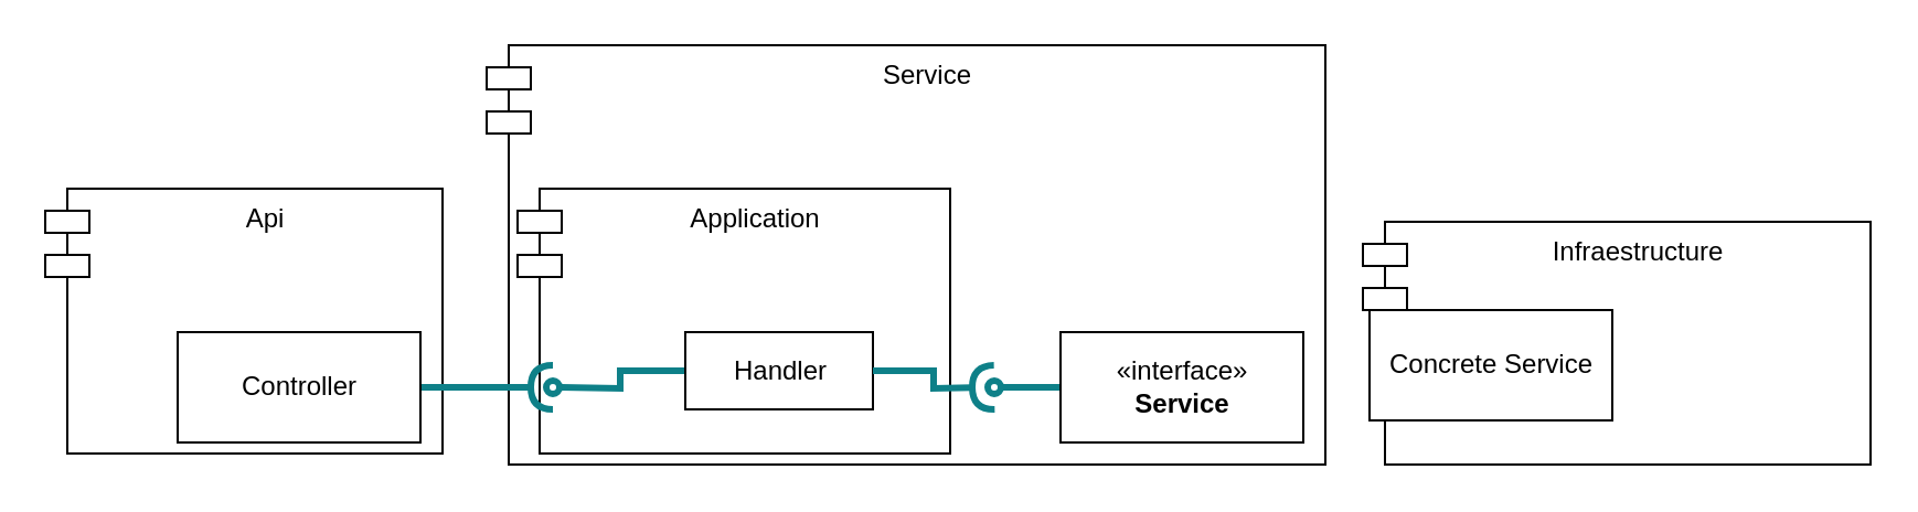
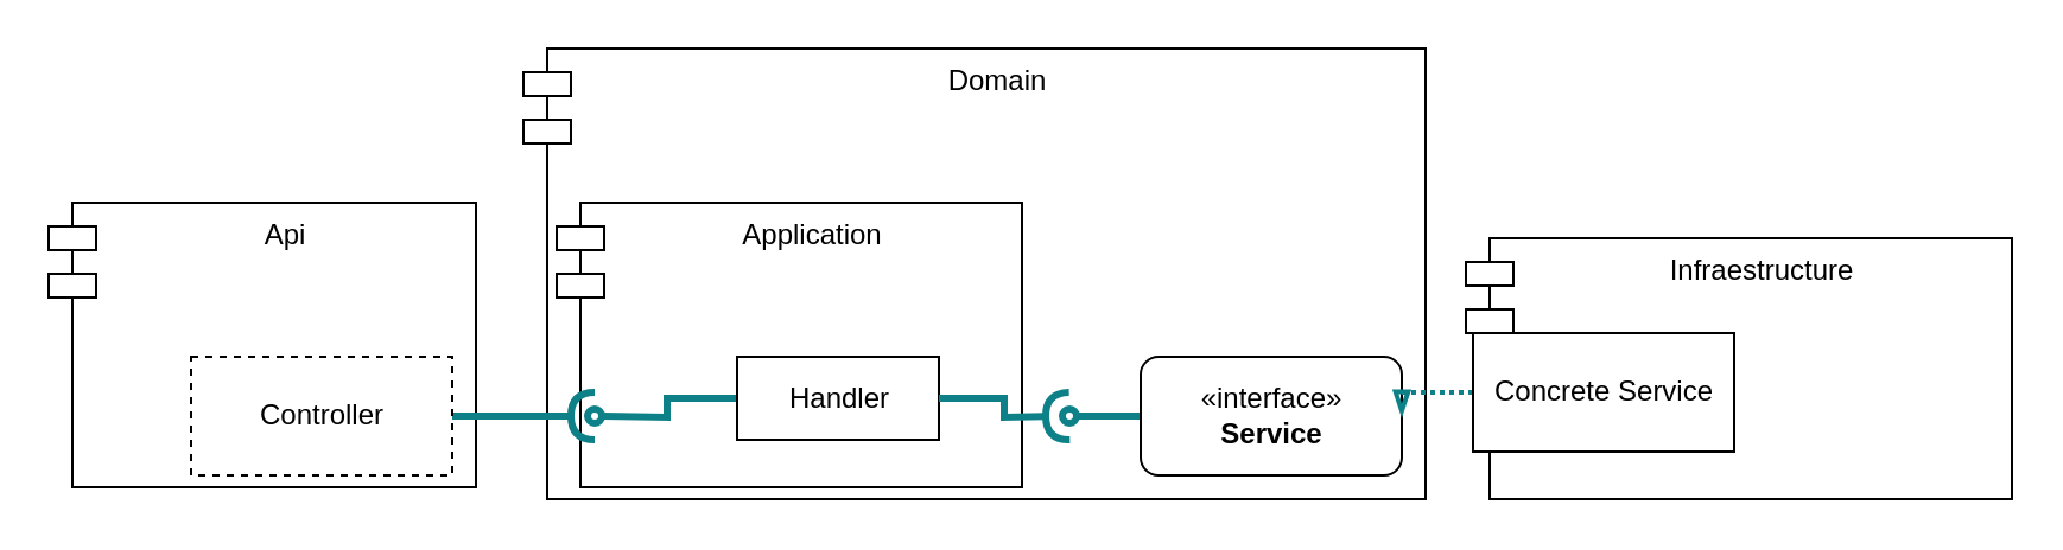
  <mxCell id="0" />
  <mxCell id="1" parent="0" />
- <mxCell id="2" value="Service" style="shape=module;align=left;spacingLeft=20;align=center;verticalAlign=top;" parent="1" vertex="1"><mxGeometry x="220" y="20" width="380" height="190" as="geometry" /></mxCell>
+ <mxCell id="2" value="Domain" style="shape=module;align=left;spacingLeft=20;align=center;verticalAlign=top;" parent="1" vertex="1"><mxGeometry x="220" y="20" width="380" height="190" as="geometry" /></mxCell>
  <mxCell id="3" value="Application" style="shape=module;align=left;spacingLeft=20;align=center;verticalAlign=top;" parent="1" vertex="1"><mxGeometry x="234" y="85" width="196" height="120" as="geometry" /></mxCell>
  <mxCell id="4" value="Infraestructure" style="shape=module;align=left;spacingLeft=20;align=center;verticalAlign=top;" parent="1" vertex="1"><mxGeometry x="617" y="100" width="230" height="110" as="geometry" /></mxCell>
  <mxCell id="5" value="Api" style="shape=module;align=left;spacingLeft=20;align=center;verticalAlign=top;" parent="1" vertex="1"><mxGeometry y="85" width="180" height="120" as="geometry" x="20" /></mxCell>
  <mxCell id="6" style="edgeStyle=orthogonalEdgeStyle;rounded=0;orthogonalLoop=1;jettySize=auto;html=1;exitX=0;exitY=0.5;exitDx=0;exitDy=0;endArrow=oval;endFill=0;strokeWidth=3;fillColor=#b0e3e6;strokeColor=#0e8088;" parent="1" source="7" edge="1"><mxGeometry relative="1" as="geometry"><mxPoint x="450" y="175" as="targetPoint" /></mxGeometry></mxCell>
- <mxCell id="7" value="«interface»&lt;br&gt;&lt;b&gt;Service&lt;/b&gt;" style="html=1;" parent="1" vertex="1"><mxGeometry x="480" y="150" width="110" height="50" as="geometry" /></mxCell>
+ <mxCell id="7" value="«interface»&lt;br&gt;&lt;b&gt;Service&lt;/b&gt;" style="html=1;rounded=1;" parent="1" vertex="1"><mxGeometry x="480" y="150" width="110" height="50" as="geometry" /></mxCell>
  <mxCell id="8" style="edgeStyle=orthogonalEdgeStyle;rounded=0;orthogonalLoop=1;jettySize=auto;html=1;exitX=1;exitY=0.5;exitDx=0;exitDy=0;strokeWidth=3;endArrow=halfCircle;endFill=0;fillColor=#b0e3e6;strokeColor=#0e8088;" parent="1" source="9" edge="1"><mxGeometry relative="1" as="geometry"><mxPoint x="250" y="175" as="targetPoint" /></mxGeometry></mxCell>
- <mxCell id="9" value="Controller" style="html=1;" parent="1" vertex="1"><mxGeometry x="80" y="150" width="110" height="50" as="geometry" /></mxCell>
+ <mxCell id="9" value="Controller" style="html=1;dashed=1;" parent="1" vertex="1"><mxGeometry x="80" y="150" width="110" height="50" as="geometry" /></mxCell>
+ <mxCell id="10" style="edgeStyle=orthogonalEdgeStyle;rounded=0;orthogonalLoop=1;jettySize=auto;html=1;exitX=0;exitY=0.5;exitDx=0;exitDy=0;entryX=1;entryY=0.5;entryDx=0;entryDy=0;endArrow=blockThin;endFill=0;strokeWidth=2;dashed=1;dashPattern=1 1;fillColor=#b0e3e6;strokeColor=#0e8088;" parent="1" source="11" target="7" edge="1"><mxGeometry relative="1" as="geometry" /></mxCell>
  <mxCell id="11" value="Concrete Service" style="html=1;" parent="1" vertex="1"><mxGeometry x="620" y="140" width="110" height="50" as="geometry" /></mxCell>
  <mxCell id="12" style="edgeStyle=orthogonalEdgeStyle;rounded=0;orthogonalLoop=1;jettySize=auto;html=1;exitX=0;exitY=0.5;exitDx=0;exitDy=0;endArrow=oval;endFill=0;strokeWidth=3;fillColor=#b0e3e6;strokeColor=#0e8088;" parent="1" source="13" edge="1"><mxGeometry relative="1" as="geometry"><mxPoint x="250" y="175" as="targetPoint" /></mxGeometry></mxCell>
  <mxCell id="13" value="Handler" style="html=1;" parent="1" vertex="1"><mxGeometry x="310" y="150" width="85" height="35" as="geometry" /></mxCell>
  <mxCell id="14" style="edgeStyle=orthogonalEdgeStyle;rounded=0;orthogonalLoop=1;jettySize=auto;html=1;exitX=1;exitY=0.5;exitDx=0;exitDy=0;strokeWidth=3;endArrow=halfCircle;endFill=0;fillColor=#b0e3e6;strokeColor=#0e8088;" parent="1" source="13" edge="1"><mxGeometry relative="1" as="geometry"><mxPoint x="200" y="185" as="sourcePoint" /><mxPoint x="450" y="175" as="targetPoint" /></mxGeometry></mxCell>
